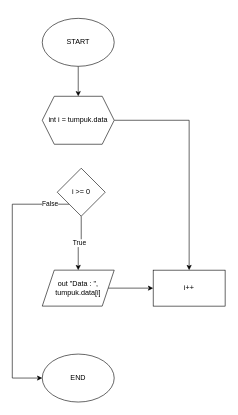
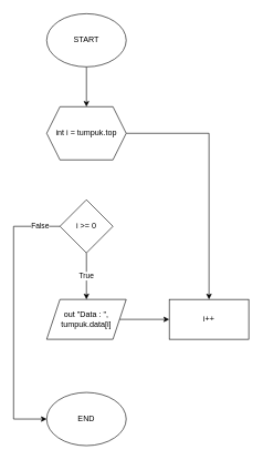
  <mxCell id="0" />
  <mxCell id="1" parent="0" />
  <mxCell id="2" value="" style="edgeStyle=orthogonalEdgeStyle;rounded=0;orthogonalLoop=1;jettySize=auto;html=1;" edge="1" parent="1" source="3" target="5"><mxGeometry relative="1" as="geometry" /></mxCell>
- <mxCell id="3" value="START" style="ellipse;whiteSpace=wrap;html=1;" vertex="1" parent="1"><mxGeometry x="70" y="30" width="120" height="80" as="geometry" /></mxCell>
+ <mxCell id="3" value="START" style="ellipse;whiteSpace=wrap;html=1;" vertex="1" parent="1"><mxGeometry x="70" y="20" width="120" height="80" as="geometry" /></mxCell>
  <mxCell id="4" value="" style="edgeStyle=orthogonalEdgeStyle;rounded=0;orthogonalLoop=1;jettySize=auto;html=1;" edge="1" parent="1" source="5" target="11"><mxGeometry relative="1" as="geometry" /></mxCell>
- <mxCell id="5" value="int i = tumpuk.data" style="shape=hexagon;perimeter=hexagonPerimeter2;whiteSpace=wrap;html=1;fixedSize=1;" vertex="1" parent="1"><mxGeometry x="70" y="160" width="120" height="80" as="geometry" /></mxCell>
+ <mxCell id="5" value="int i = tumpuk.top" style="shape=hexagon;perimeter=hexagonPerimeter2;whiteSpace=wrap;html=1;fixedSize=1;" vertex="1" parent="1"><mxGeometry x="70" y="160" width="120" height="80" as="geometry" /></mxCell>
  <mxCell id="6" value="True" style="edgeStyle=orthogonalEdgeStyle;rounded=0;orthogonalLoop=1;jettySize=auto;html=1;" edge="1" parent="1" source="8" target="10"><mxGeometry relative="1" as="geometry" /></mxCell>
  <mxCell id="7" value="False" style="edgeStyle=orthogonalEdgeStyle;rounded=0;orthogonalLoop=1;jettySize=auto;html=1;entryX=0;entryY=0.5;entryDx=0;entryDy=0;" edge="1" parent="1" source="8" target="12"><mxGeometry x="-0.854" relative="1" as="geometry"><Array as="points"><mxPoint x="20" y="340" /><mxPoint x="20" y="630" /></Array><mxPoint as="offset" /></mxGeometry></mxCell>
- <mxCell id="8" value="i &amp;gt;= 0" style="rhombus;whiteSpace=wrap;html=1;" vertex="1" parent="1"><mxGeometry x="95" y="280" width="80" height="80" as="geometry" /></mxCell>
+ <mxCell id="8" value="i &amp;gt;= 0" style="rhombus;whiteSpace=wrap;html=1;" vertex="1" parent="1"><mxGeometry x="90" y="300" width="80" height="80" as="geometry" /></mxCell>
  <mxCell id="9" value="" style="edgeStyle=orthogonalEdgeStyle;rounded=0;orthogonalLoop=1;jettySize=auto;html=1;" edge="1" parent="1" source="10" target="11"><mxGeometry relative="1" as="geometry" /></mxCell>
  <mxCell id="10" value="out &quot;Data : &quot;,&lt;br&gt;tumpuk.data[i]" style="shape=parallelogram;perimeter=parallelogramPerimeter;whiteSpace=wrap;html=1;fixedSize=1;" vertex="1" parent="1"><mxGeometry x="70" y="450" width="120" height="60" as="geometry" /></mxCell>
  <mxCell id="11" value="i++" style="whiteSpace=wrap;html=1;" vertex="1" parent="1"><mxGeometry x="255" y="450" width="120" height="60" as="geometry" /></mxCell>
  <mxCell id="12" value="END" style="ellipse;whiteSpace=wrap;html=1;" vertex="1" parent="1"><mxGeometry x="70" y="590" width="120" height="80" as="geometry" /></mxCell>
